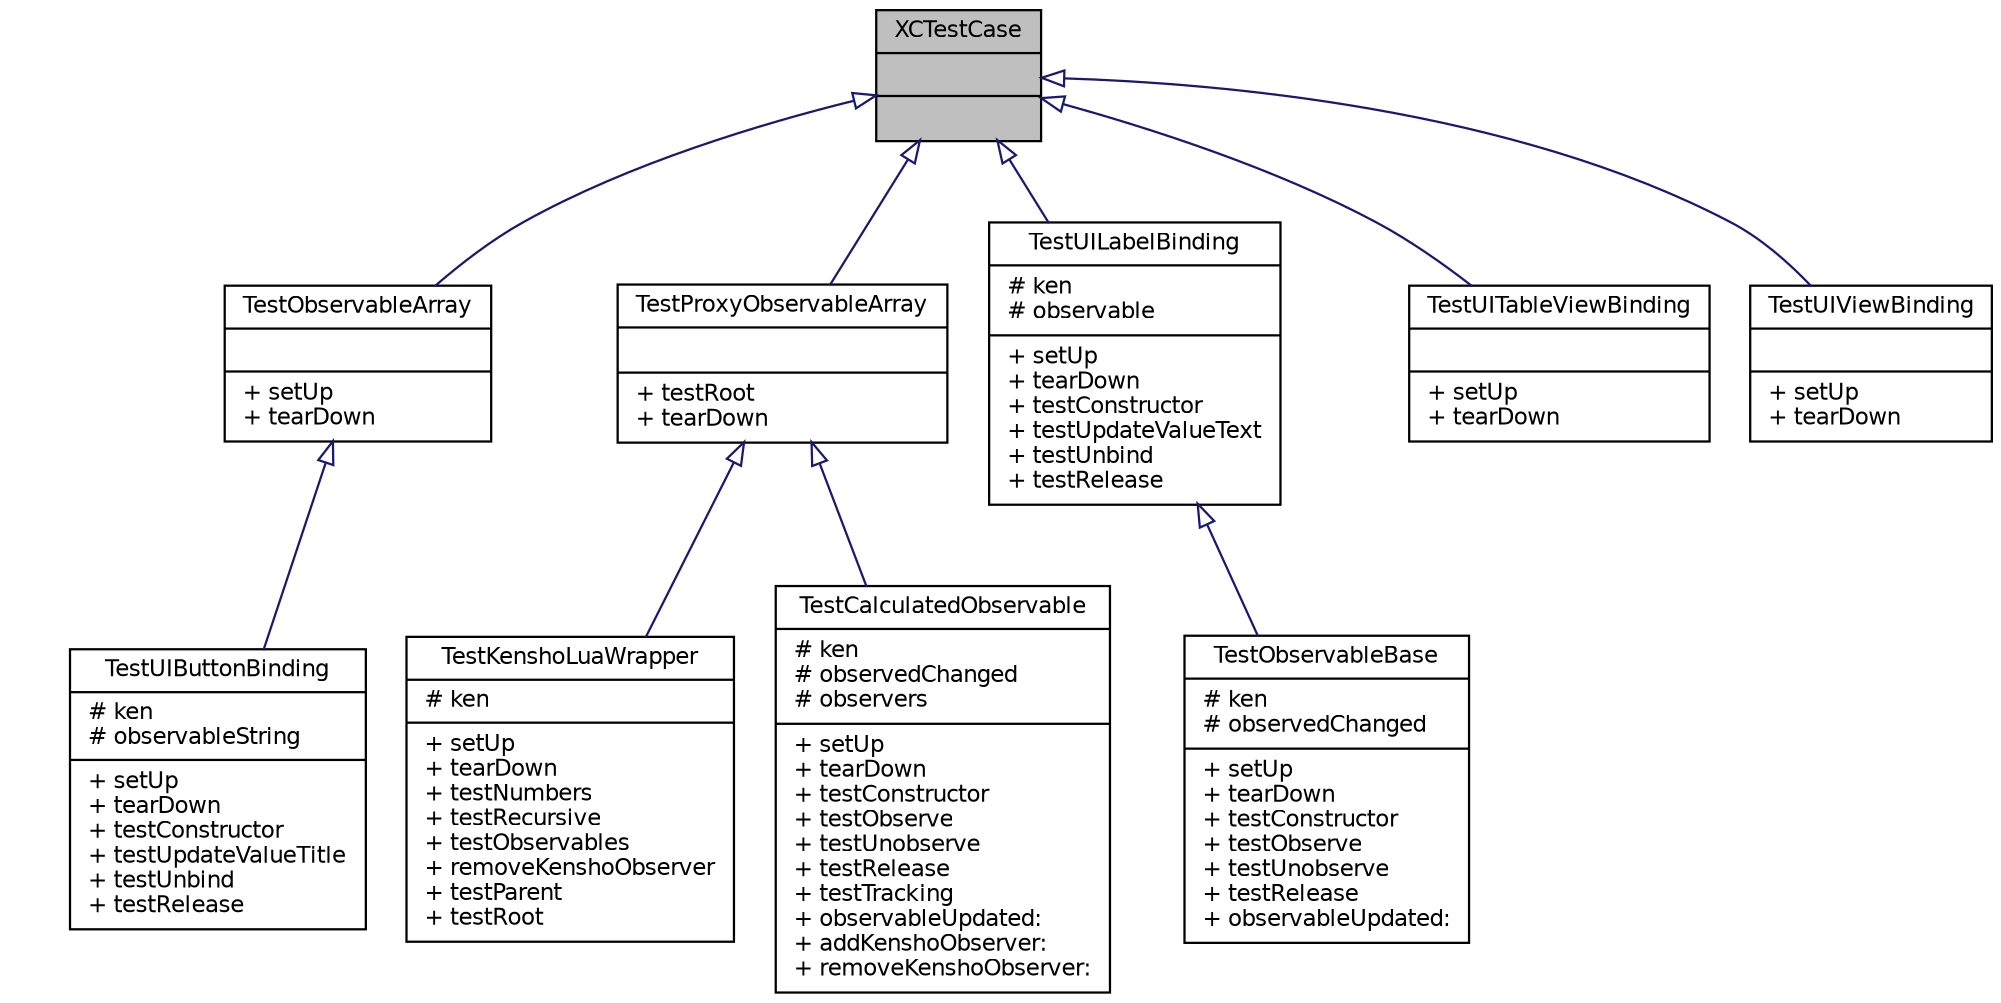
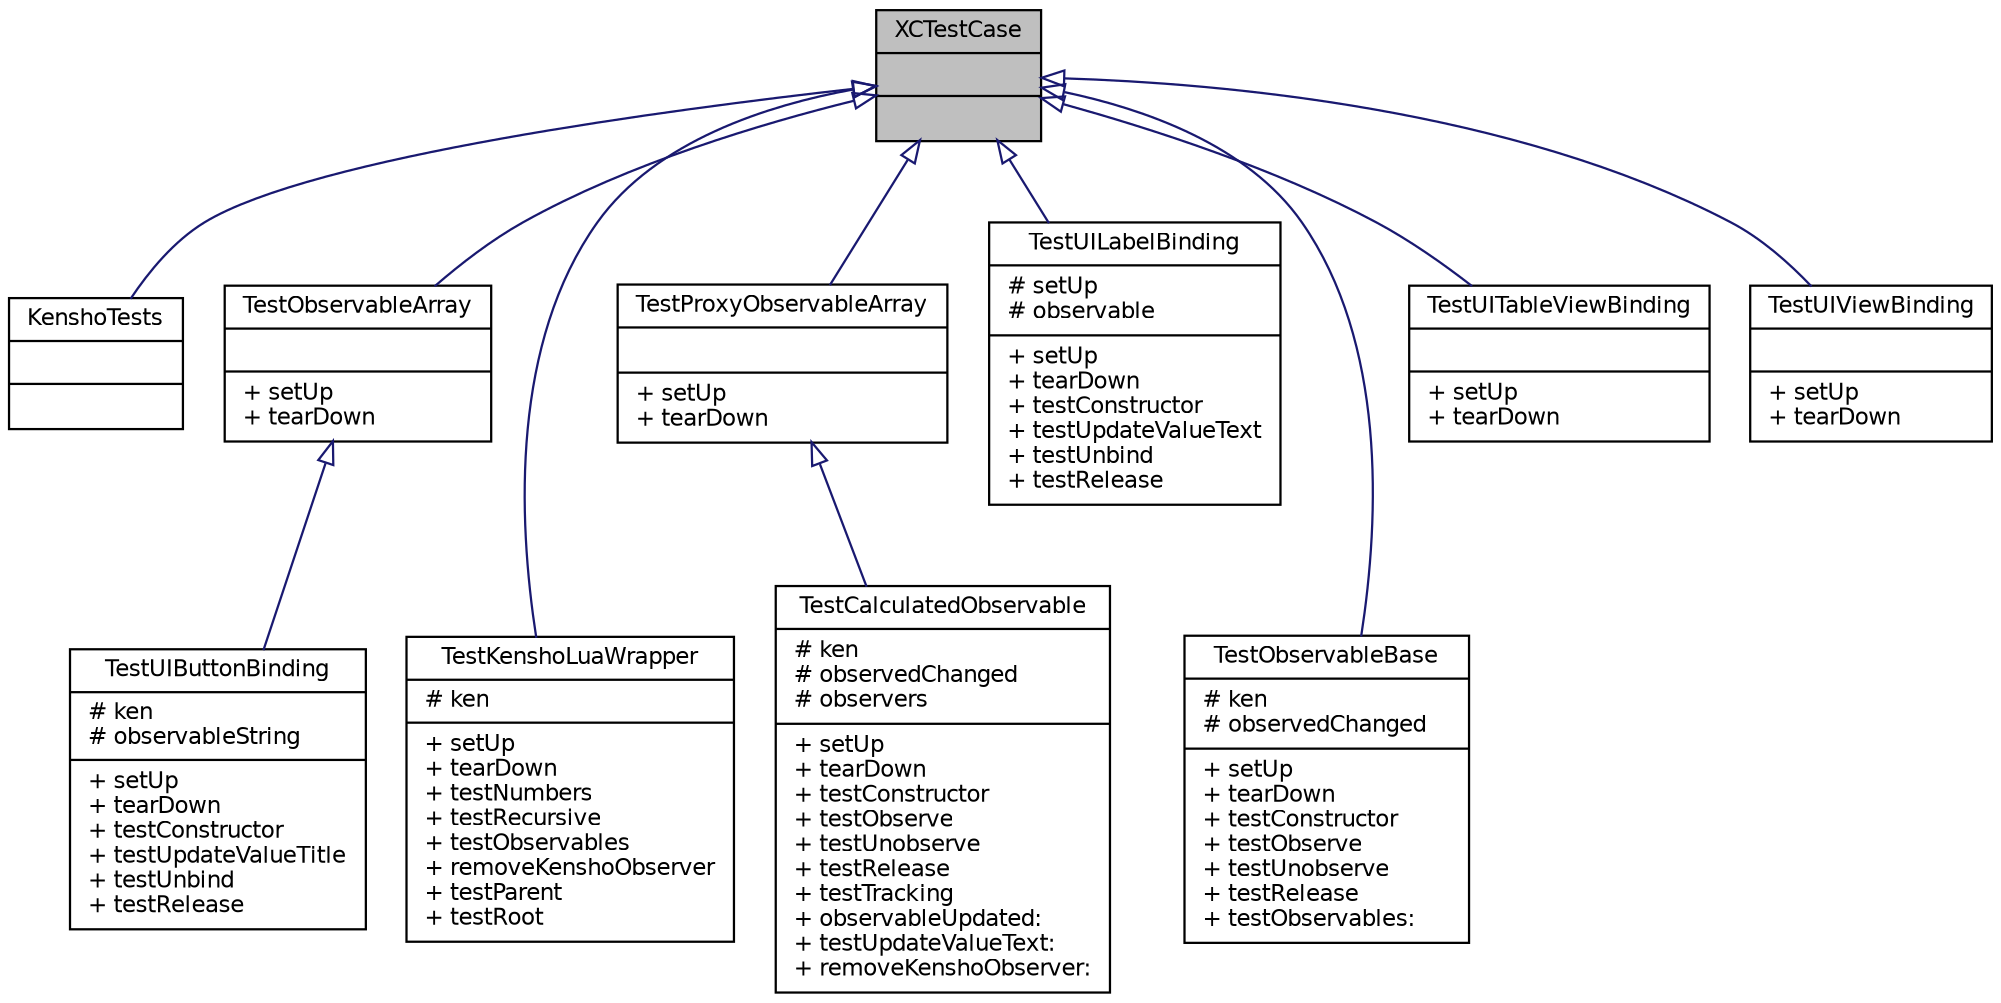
  digraph {
    node [color=black fontname=Helvetica fontsize=10 shape=record]
    edge [arrowtail=onormal color=midnightblue dir=back fontname=Helvetica fontsize=10 labelfontname=Helvetica labelfontsize=10 style=solid]
    n1 [fillcolor=grey75 fontcolor=black height=0.2 label="{XCTestCase\n||}" style=filled width=0.4]
+   n2 [height=0.2 label="{KenshoTests\n||}" width=0.4]
    n3 [height=0.2 label="{TestKenshoLuaWrapper\n|# ken\l|+ setUp\l+ tearDown\l+ testNumbers\l+ testRecursive\l+ testObservables\l+ removeKenshoObserver\l+ testParent\l+ testRoot\l}" width=0.4]
    n4 [height=0.2 label="{TestObservableArray\n||+ setUp\l+ tearDown\l}" width=0.4]
-   n5 [height=0.2 label="{TestObservableBase\n|# ken\l# observedChanged\l|+ setUp\l+ tearDown\l+ testConstructor\l+ testObserve\l+ testUnobserve\l+ testRelease\l+ observableUpdated:\l}" width=0.4]
-   n6 [height=0.2 label="{TestProxyObservableArray\n||+ testRoot\l+ tearDown\l}" width=0.4]
-   n7 [height=0.2 label="{TestUILabelBinding\n|# ken\l# observable\l|+ setUp\l+ tearDown\l+ testConstructor\l+ testUpdateValueText\l+ testUnbind\l+ testRelease\l}" width=0.4]
+   n5 [height=0.2 label="{TestObservableBase\n|# ken\l# observedChanged\l|+ setUp\l+ tearDown\l+ testConstructor\l+ testObserve\l+ testUnobserve\l+ testRelease\l+ testObservables:\l}" width=0.4]
+   n6 [height=0.2 label="{TestProxyObservableArray\n||+ setUp\l+ tearDown\l}" width=0.4]
+   n7 [height=0.2 label="{TestUILabelBinding\n|# setUp\l# observable\l|+ setUp\l+ tearDown\l+ testConstructor\l+ testUpdateValueText\l+ testUnbind\l+ testRelease\l}" width=0.4]
    n8 [height=0.2 label="{TestUITableViewBinding\n||+ setUp\l+ tearDown\l}" width=0.4]
    n9 [height=0.2 label="{TestUIViewBinding\n||+ setUp\l+ tearDown\l}" width=0.4]
-   n10 [height=0.2 label="{TestCalculatedObservable\n|# ken\l# observedChanged\l# observers\l|+ setUp\l+ tearDown\l+ testConstructor\l+ testObserve\l+ testUnobserve\l+ testRelease\l+ testTracking\l+ observableUpdated:\l+ addKenshoObserver:\l+ removeKenshoObserver:\l}" width=0.4]
+   n10 [height=0.2 label="{TestCalculatedObservable\n|# ken\l# observedChanged\l# observers\l|+ setUp\l+ tearDown\l+ testConstructor\l+ testObserve\l+ testUnobserve\l+ testRelease\l+ testTracking\l+ observableUpdated:\l+ testUpdateValueText:\l+ removeKenshoObserver:\l}" width=0.4]
    n11 [height=0.2 label="{TestUIButtonBinding\n|# ken\l# observableString\l|+ setUp\l+ tearDown\l+ testConstructor\l+ testUpdateValueTitle\l+ testUnbind\l+ testRelease\l}" width=0.4]
-   n6 -> n3
+   n1 -> n2
+   n1 -> n3
    n1 -> n4
-   n7 -> n5
+   n1 -> n5
    n1 -> n6
    n1 -> n7
    n1 -> n8
    n1 -> n9
    n4 -> n11
    n6 -> n10
  }
